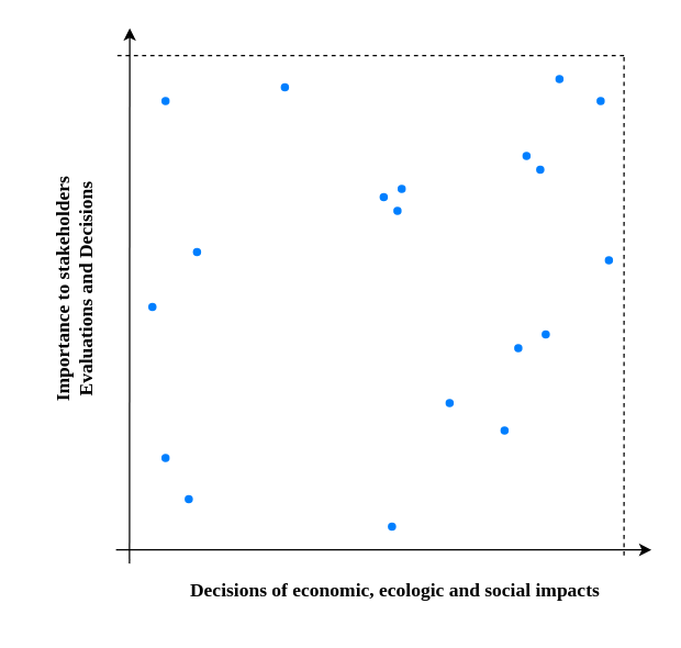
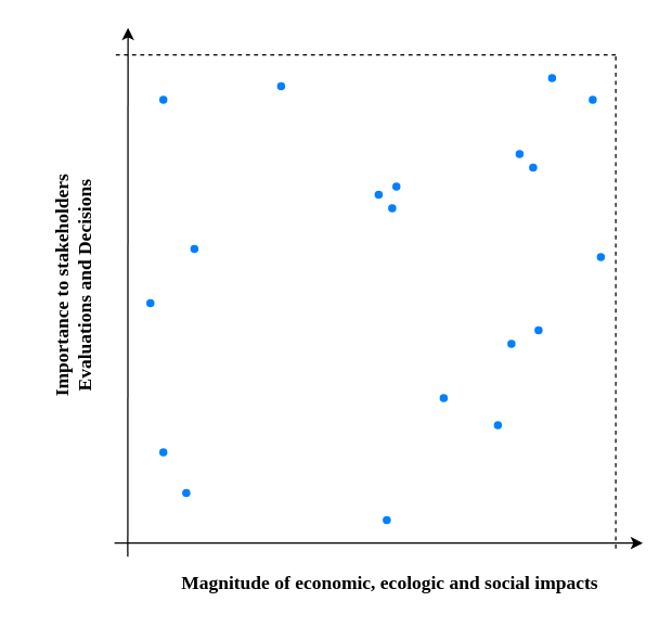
  <mxCell id="0" />
  <mxCell id="1" parent="0" />
  <mxCell id="2" value="" style="endArrow=classic;html=1;" parent="1" edge="1"><mxGeometry x="148.66" y="83.33" width="50" height="50" as="geometry"><mxPoint x="84" y="400" as="sourcePoint" /><mxPoint x="474" y="400" as="targetPoint" /></mxGeometry></mxCell>
  <mxCell id="3" value="" style="endArrow=classic;html=1;" parent="1" edge="1"><mxGeometry x="146" y="80" width="50" height="50" as="geometry"><mxPoint x="93.831" y="410" as="sourcePoint" /><mxPoint x="94" y="20" as="targetPoint" /></mxGeometry></mxCell>
  <mxCell id="4" value="Importance to stakeholders&lt;br style=&quot;font-size: 14px;&quot;&gt;Evaluations and Decisions" style="text;html=1;strokeColor=none;fillColor=none;align=center;verticalAlign=middle;whiteSpace=wrap;rounded=0;horizontal=0;fontStyle=1;fontSize=14;fontFamily=Verdana;" parent="1" vertex="1"><mxGeometry x="20" y="50" width="68.362" height="320" as="geometry" /></mxCell>
- <mxCell id="5" value="&lt;b style=&quot;font-size: 14px;&quot;&gt;Decisions of economic, ecologic and social impacts&lt;/b&gt;" style="text;html=1;strokeColor=none;fillColor=none;align=center;verticalAlign=middle;whiteSpace=wrap;rounded=0;fontFamily=Verdana;fontSize=14;" parent="1" vertex="1"><mxGeometry x="103.003" y="410" width="369.153" height="40" as="geometry" /></mxCell>
+ <mxCell id="5" value="&lt;b style=&quot;font-size: 14px;&quot;&gt;Magnitude of economic, ecologic and social impacts&lt;/b&gt;" style="text;html=1;strokeColor=none;fillColor=none;align=center;verticalAlign=middle;whiteSpace=wrap;rounded=0;fontFamily=Verdana;fontSize=14;" parent="1" vertex="1"><mxGeometry x="103.003" y="410" width="369.153" height="40" as="geometry" /></mxCell>
  <mxCell id="6" value="" style="ellipse;whiteSpace=wrap;html=1;aspect=fixed;fontFamily=Verdana;fontSize=12;strokeColor=none;fillColor=#007FFF;" parent="1" vertex="1"><mxGeometry x="117.07" y="330" width="6" height="6" as="geometry" /></mxCell>
  <mxCell id="7" value="" style="ellipse;whiteSpace=wrap;html=1;aspect=fixed;fontFamily=Verdana;fontSize=12;strokeColor=none;fillColor=#007FFF;" parent="1" vertex="1"><mxGeometry x="134" y="360" width="6" height="6" as="geometry" /></mxCell>
  <mxCell id="8" value="" style="ellipse;whiteSpace=wrap;html=1;aspect=fixed;fontFamily=Verdana;fontSize=12;strokeColor=none;fillColor=#007FFF;" parent="1" vertex="1"><mxGeometry x="282" y="380" width="6" height="6" as="geometry" /></mxCell>
  <mxCell id="9" value="" style="ellipse;whiteSpace=wrap;html=1;aspect=fixed;fontFamily=Verdana;fontSize=12;strokeColor=none;fillColor=#007FFF;" parent="1" vertex="1"><mxGeometry x="324" y="290" width="6" height="6" as="geometry" /></mxCell>
  <mxCell id="10" value="" style="ellipse;whiteSpace=wrap;html=1;aspect=fixed;fontFamily=Verdana;fontSize=12;strokeColor=none;fillColor=#007FFF;" parent="1" vertex="1"><mxGeometry x="364" y="310" width="6" height="6" as="geometry" /></mxCell>
  <mxCell id="11" value="" style="ellipse;whiteSpace=wrap;html=1;aspect=fixed;fontFamily=Verdana;fontSize=12;strokeColor=none;fillColor=#007FFF;" parent="1" vertex="1"><mxGeometry x="374" y="250" width="6" height="6" as="geometry" /></mxCell>
  <mxCell id="12" value="" style="ellipse;whiteSpace=wrap;html=1;aspect=fixed;fontFamily=Verdana;fontSize=12;strokeColor=none;fillColor=#007FFF;" parent="1" vertex="1"><mxGeometry x="394" y="240" width="6" height="6" as="geometry" /></mxCell>
  <mxCell id="13" value="" style="ellipse;whiteSpace=wrap;html=1;aspect=fixed;fontFamily=Verdana;fontSize=12;strokeColor=none;fillColor=#007FFF;" parent="1" vertex="1"><mxGeometry x="107.5" y="220" width="6" height="6" as="geometry" /></mxCell>
  <mxCell id="14" value="" style="ellipse;whiteSpace=wrap;html=1;aspect=fixed;fontFamily=Verdana;fontSize=12;strokeColor=none;fillColor=#007FFF;" parent="1" vertex="1"><mxGeometry x="140" y="180" width="6" height="6" as="geometry" /></mxCell>
  <mxCell id="15" value="" style="ellipse;whiteSpace=wrap;html=1;aspect=fixed;fontFamily=Verdana;fontSize=12;strokeColor=none;fillColor=#007FFF;" parent="1" vertex="1"><mxGeometry x="117.07" y="70" width="6" height="6" as="geometry" /></mxCell>
  <mxCell id="16" value="" style="ellipse;whiteSpace=wrap;html=1;aspect=fixed;fontFamily=Verdana;fontSize=12;strokeColor=none;fillColor=#007FFF;" parent="1" vertex="1"><mxGeometry x="204" y="60" width="6" height="6" as="geometry" /></mxCell>
  <mxCell id="17" value="" style="ellipse;whiteSpace=wrap;html=1;aspect=fixed;fontFamily=Verdana;fontSize=12;strokeColor=none;fillColor=#007FFF;" parent="1" vertex="1"><mxGeometry x="276" y="140" width="6" height="6" as="geometry" /></mxCell>
  <mxCell id="18" value="" style="ellipse;whiteSpace=wrap;html=1;aspect=fixed;fontFamily=Verdana;fontSize=12;strokeColor=none;fillColor=#007FFF;" parent="1" vertex="1"><mxGeometry x="286" y="150" width="6" height="6" as="geometry" /></mxCell>
  <mxCell id="19" value="" style="ellipse;whiteSpace=wrap;html=1;aspect=fixed;fontFamily=Verdana;fontSize=12;strokeColor=none;fillColor=#007FFF;" parent="1" vertex="1"><mxGeometry x="289.08" y="134" width="6" height="6" as="geometry" /></mxCell>
  <mxCell id="20" value="" style="ellipse;whiteSpace=wrap;html=1;aspect=fixed;fontFamily=Verdana;fontSize=12;strokeColor=none;fillColor=#007FFF;" parent="1" vertex="1"><mxGeometry x="380" y="110" width="6" height="6" as="geometry" /></mxCell>
  <mxCell id="21" value="" style="ellipse;whiteSpace=wrap;html=1;aspect=fixed;fontFamily=Verdana;fontSize=12;strokeColor=none;fillColor=#007FFF;" parent="1" vertex="1"><mxGeometry x="390" y="120" width="6" height="6" as="geometry" /></mxCell>
  <mxCell id="22" value="" style="ellipse;whiteSpace=wrap;html=1;aspect=fixed;fontFamily=Verdana;fontSize=12;strokeColor=none;fillColor=#007FFF;" parent="1" vertex="1"><mxGeometry x="404" y="54" width="6" height="6" as="geometry" /></mxCell>
  <mxCell id="23" value="" style="ellipse;whiteSpace=wrap;html=1;aspect=fixed;fontFamily=Verdana;fontSize=12;strokeColor=none;fillColor=#007FFF;" parent="1" vertex="1"><mxGeometry x="434" y="70" width="6" height="6" as="geometry" /></mxCell>
  <mxCell id="24" value="" style="ellipse;whiteSpace=wrap;html=1;aspect=fixed;fontFamily=Verdana;fontSize=12;strokeColor=none;fillColor=#007FFF;" parent="1" vertex="1"><mxGeometry x="440" y="186" width="6" height="6" as="geometry" /></mxCell>
  <mxCell id="25" value="" style="endArrow=none;dashed=1;html=1;" edge="1" parent="1"><mxGeometry width="50" height="50" relative="1" as="geometry"><mxPoint x="454" y="404" as="sourcePoint" /><mxPoint x="454" y="40" as="targetPoint" /></mxGeometry></mxCell>
  <mxCell id="26" value="" style="endArrow=none;dashed=1;html=1;" edge="1" parent="1"><mxGeometry width="50" height="50" relative="1" as="geometry"><mxPoint x="454" y="40" as="sourcePoint" /><mxPoint x="84" y="40" as="targetPoint" /></mxGeometry></mxCell>
